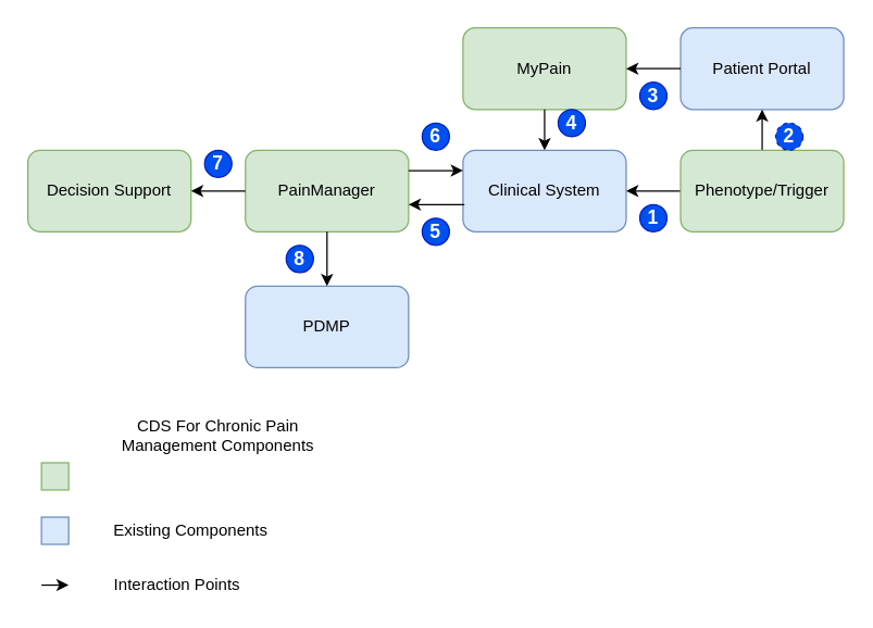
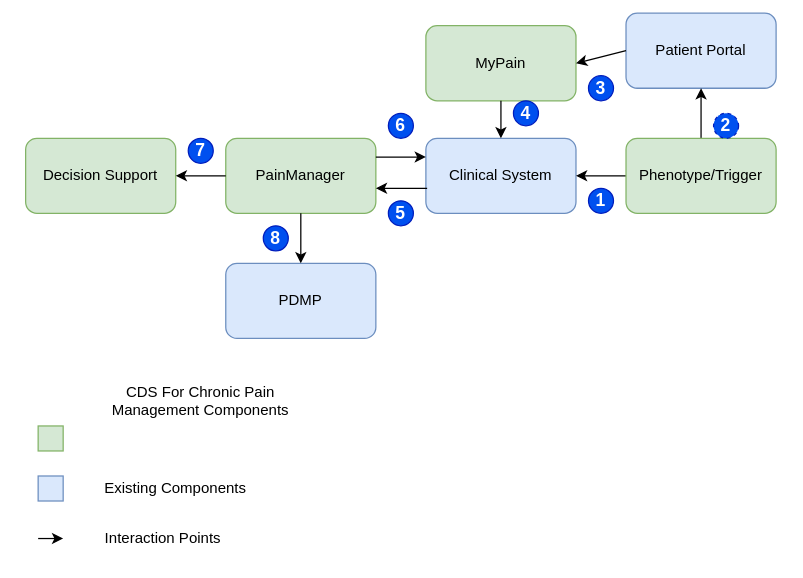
  <mxCell id="0" />
  <mxCell id="1" parent="0" />
  <mxCell id="2" value="PainManager" parent="1" vertex="1" style="rounded=1;whiteSpace=wrap;html=1;fillColor=#d5e8d4;strokeColor=#82b366;"><mxGeometry as="geometry" height="60" width="120" y="110" x="180" /></mxCell>
  <mxCell id="3" value="MyPain" parent="1" vertex="1" style="rounded=1;whiteSpace=wrap;html=1;fillColor=#d5e8d4;strokeColor=#82b366;"><mxGeometry as="geometry" height="60" width="120" y="20" x="340" /></mxCell>
  <mxCell id="4" value="Clinical System" parent="1" vertex="1" style="rounded=1;whiteSpace=wrap;html=1;fillColor=#dae8fc;strokeColor=#6c8ebf;"><mxGeometry as="geometry" height="60" width="120" y="110" x="340" /></mxCell>
  <mxCell id="5" value="Decision Support" parent="1" vertex="1" style="rounded=1;whiteSpace=wrap;html=1;fillColor=#d5e8d4;strokeColor=#82b366;"><mxGeometry as="geometry" height="60" width="120" y="110" x="20" /></mxCell>
  <mxCell id="6" value="PDMP" parent="1" vertex="1" style="rounded=1;whiteSpace=wrap;html=1;fillColor=#dae8fc;strokeColor=#6c8ebf;"><mxGeometry as="geometry" height="60" width="120" y="210" x="180" /></mxCell>
- <mxCell id="7" value="Patient Portal" parent="1" vertex="1" style="rounded=1;whiteSpace=wrap;html=1;fillColor=#dae8fc;strokeColor=#6c8ebf;"><mxGeometry as="geometry" height="60" width="120" y="20" x="500" /></mxCell>
+ <mxCell id="7" value="Patient Portal" parent="1" vertex="1" style="rounded=1;whiteSpace=wrap;html=1;fillColor=#dae8fc;strokeColor=#6c8ebf;"><mxGeometry x="500" y="10" as="geometry" height="60" width="120" /></mxCell>
  <mxCell id="8" value="" parent="1" style="endArrow=classic;html=1;exitX=0.5;exitY=1;exitDx=0;exitDy=0;entryX=0.5;entryY=0;entryDx=0;entryDy=0;" target="4" source="3" edge="1"><mxGeometry as="geometry" height="50" width="50" relative="1"><mxPoint as="sourcePoint" y="80" x="395" /><mxPoint as="targetPoint" y="50" x="450" /></mxGeometry></mxCell>
  <mxCell id="9" value="" parent="1" style="endArrow=classic;html=1;exitX=0;exitY=0.5;exitDx=0;exitDy=0;entryX=1;entryY=0.5;entryDx=0;entryDy=0;" target="3" source="7" edge="1"><mxGeometry as="geometry" height="50" width="50" relative="1"><mxPoint as="sourcePoint" y="-30" x="560" /><mxPoint as="targetPoint" y="30" x="460" /></mxGeometry></mxCell>
  <mxCell id="10" value="" parent="1" style="endArrow=classic;html=1;exitX=0;exitY=0.5;exitDx=0;exitDy=0;entryX=1;entryY=0.5;entryDx=0;entryDy=0;" target="4" source="16" edge="1"><mxGeometry as="geometry" height="50" width="50" relative="1"><mxPoint as="sourcePoint" y="180" x="350" /><mxPoint as="targetPoint" y="130" x="400" /></mxGeometry></mxCell>
  <mxCell id="11" value="" parent="1" style="endArrow=classic;html=1;entryX=0.5;entryY=1;entryDx=0;entryDy=0;" target="7" source="16" edge="1"><mxGeometry as="geometry" height="50" width="50" relative="1"><mxPoint as="sourcePoint" y="180" x="570" /><mxPoint as="targetPoint" y="130" x="620" /></mxGeometry></mxCell>
  <mxCell id="12" value="" parent="1" style="endArrow=classic;html=1;" edge="1"><mxGeometry as="geometry" height="50" width="50" relative="1"><mxPoint as="sourcePoint" y="150" x="341" /><mxPoint as="targetPoint" y="150" x="300" /></mxGeometry></mxCell>
  <mxCell id="13" value="" parent="1" style="endArrow=classic;html=1;entryX=0;entryY=0.25;entryDx=0;entryDy=0;" target="4" edge="1"><mxGeometry as="geometry" height="50" width="50" relative="1"><mxPoint as="sourcePoint" y="125" x="300" /><mxPoint as="targetPoint" y="130" x="320" /></mxGeometry></mxCell>
  <mxCell id="14" value="" parent="1" style="endArrow=classic;html=1;entryX=1;entryY=0.5;entryDx=0;entryDy=0;exitX=0;exitY=0.5;exitDx=0;exitDy=0;" target="5" source="2" edge="1"><mxGeometry as="geometry" height="50" width="50" relative="1"><mxPoint as="sourcePoint" y="-28" x="201" /><mxPoint as="targetPoint" y="130" x="400" /></mxGeometry></mxCell>
  <mxCell id="15" value="" parent="1" style="endArrow=classic;html=1;" target="6" edge="1"><mxGeometry as="geometry" height="50" width="50" relative="1"><mxPoint as="sourcePoint" y="170" x="240" /><mxPoint as="targetPoint" y="130" x="400" /></mxGeometry></mxCell>
  <mxCell id="16" value="Phenotype/Trigger" parent="1" vertex="1" style="rounded=1;whiteSpace=wrap;html=1;fillColor=#d5e8d4;strokeColor=#82b366;"><mxGeometry as="geometry" height="60" width="120" y="110" x="500" /></mxCell>
  <mxCell id="17" value="" parent="1" vertex="1" style="rounded=0;whiteSpace=wrap;html=1;fillColor=#d5e8d4;strokeColor=#82b366;"><mxGeometry as="geometry" height="20" width="20" y="340" x="30" /></mxCell>
  <mxCell id="18" value="CDS For Chronic Pain Management Components" parent="1" vertex="1" style="text;html=1;strokeColor=none;fillColor=none;align=center;verticalAlign=middle;whiteSpace=wrap;rounded=0;"><mxGeometry x="80" y="310" as="geometry" height="20" width="160" /></mxCell>
  <mxCell id="19" value="" parent="1" vertex="1" style="rounded=0;whiteSpace=wrap;html=1;fillColor=#dae8fc;strokeColor=#6c8ebf;"><mxGeometry as="geometry" height="20" width="20" y="380" x="30" /></mxCell>
  <mxCell id="20" value="Interaction Points" parent="1" vertex="1" style="text;html=1;strokeColor=none;fillColor=none;align=center;verticalAlign=middle;whiteSpace=wrap;rounded=0;"><mxGeometry as="geometry" height="20" width="160" y="420" x="50" /></mxCell>
  <mxCell id="21" value="" parent="1" style="endArrow=classic;html=1;" edge="1"><mxGeometry as="geometry" height="50" width="50" relative="1"><mxPoint as="sourcePoint" y="430" x="30" /><mxPoint as="targetPoint" y="430" x="50" /></mxGeometry></mxCell>
  <mxCell id="22" value="Existing Components" parent="1" vertex="1" style="text;html=1;strokeColor=none;fillColor=none;align=center;verticalAlign=middle;whiteSpace=wrap;rounded=0;"><mxGeometry as="geometry" height="20" width="160" y="380" x="60" /></mxCell>
  <mxCell id="23" value="1" parent="1" vertex="1" style="ellipse;whiteSpace=wrap;html=1;aspect=fixed;fontStyle=1;fontSize=14;fillColor=#0050ef;strokeColor=#001DBC;fontColor=#ffffff;"><mxGeometry as="geometry" height="20" width="20" y="150" x="470" /></mxCell>
  <mxCell id="24" value="2" parent="1" vertex="1" style="ellipse;whiteSpace=wrap;html=1;aspect=fixed;fontStyle=1;fontSize=14;fillColor=#0050ef;strokeColor=#001DBC;fontColor=#ffffff;dashed=1;"><mxGeometry as="geometry" height="20" width="20" y="90" x="570" /></mxCell>
  <mxCell id="25" value="3" parent="1" vertex="1" style="ellipse;whiteSpace=wrap;html=1;aspect=fixed;fontStyle=1;fontSize=14;fillColor=#0050ef;strokeColor=#001DBC;fontColor=#ffffff;"><mxGeometry as="geometry" height="20" width="20" y="60" x="470" /></mxCell>
  <mxCell id="26" value="4" parent="1" vertex="1" style="ellipse;whiteSpace=wrap;html=1;aspect=fixed;fontStyle=1;fontSize=14;fillColor=#0050ef;strokeColor=#001DBC;fontColor=#ffffff;"><mxGeometry as="geometry" height="20" width="20" y="80" x="410" /></mxCell>
  <mxCell id="27" value="5" parent="1" vertex="1" style="ellipse;whiteSpace=wrap;html=1;aspect=fixed;fontStyle=1;fontSize=14;fillColor=#0050ef;strokeColor=#001DBC;fontColor=#ffffff;"><mxGeometry as="geometry" height="20" width="20" y="160" x="310" /></mxCell>
  <mxCell id="28" value="6" parent="1" vertex="1" style="ellipse;whiteSpace=wrap;html=1;aspect=fixed;fontStyle=1;fontSize=14;fillColor=#0050ef;strokeColor=#001DBC;fontColor=#ffffff;"><mxGeometry as="geometry" height="20" width="20" y="90" x="310" /></mxCell>
  <mxCell id="29" value="7" parent="1" vertex="1" style="ellipse;whiteSpace=wrap;html=1;aspect=fixed;fontStyle=1;fontSize=14;fillColor=#0050ef;strokeColor=#001DBC;fontColor=#ffffff;"><mxGeometry as="geometry" height="20" width="20" y="110" x="150" /></mxCell>
  <mxCell id="30" value="8" parent="1" vertex="1" style="ellipse;whiteSpace=wrap;html=1;aspect=fixed;fontStyle=1;fontSize=14;fillColor=#0050ef;strokeColor=#001DBC;fontColor=#ffffff;"><mxGeometry as="geometry" height="20" width="20" y="180" x="210" /></mxCell>
